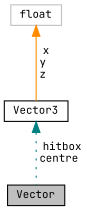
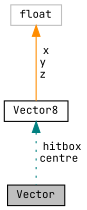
  digraph {
    fontname="JetBrains Mono"
    node [color=black fontname="JetBrains Mono" fontsize=10 shape=record]
    edge [dir=back fontname="JetBrains Mono" fontsize=10 labelfontname=Helvetica labelfontsize=10]
    n1 [fillcolor=grey75 fontcolor=black height=0.2 label=Vector style=filled width=0.4]
-   n2 [height=0.2 label=Vector3 width=0.4]
+   n2 [height=0.2 label=Vector8 width=0.4]
    n3 [color=grey75 height=0.2 label=float width=0.4]
    n2 -> n1 [color=teal label=" hitbox\ncentre" style=dotted]
    n3 -> n2 [color=darkorange label=" x\ny\nz" style=solid]
  }
